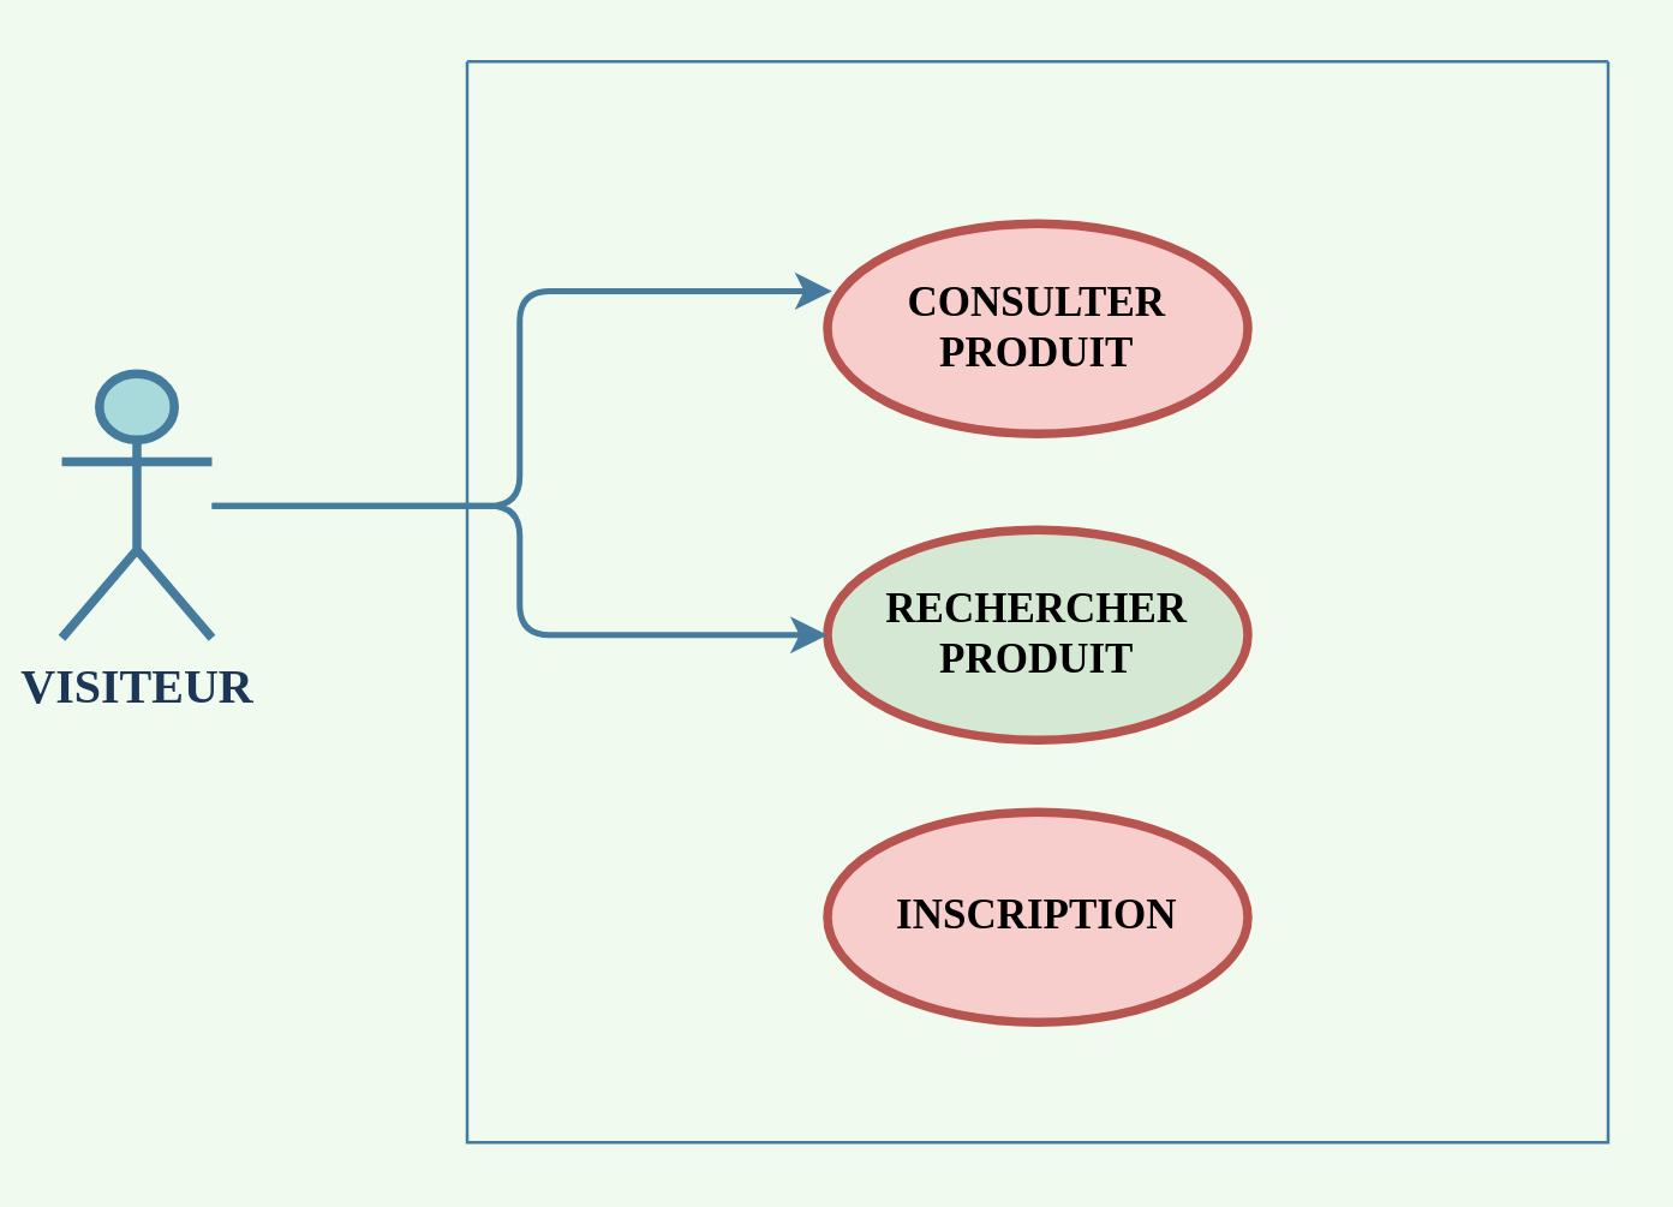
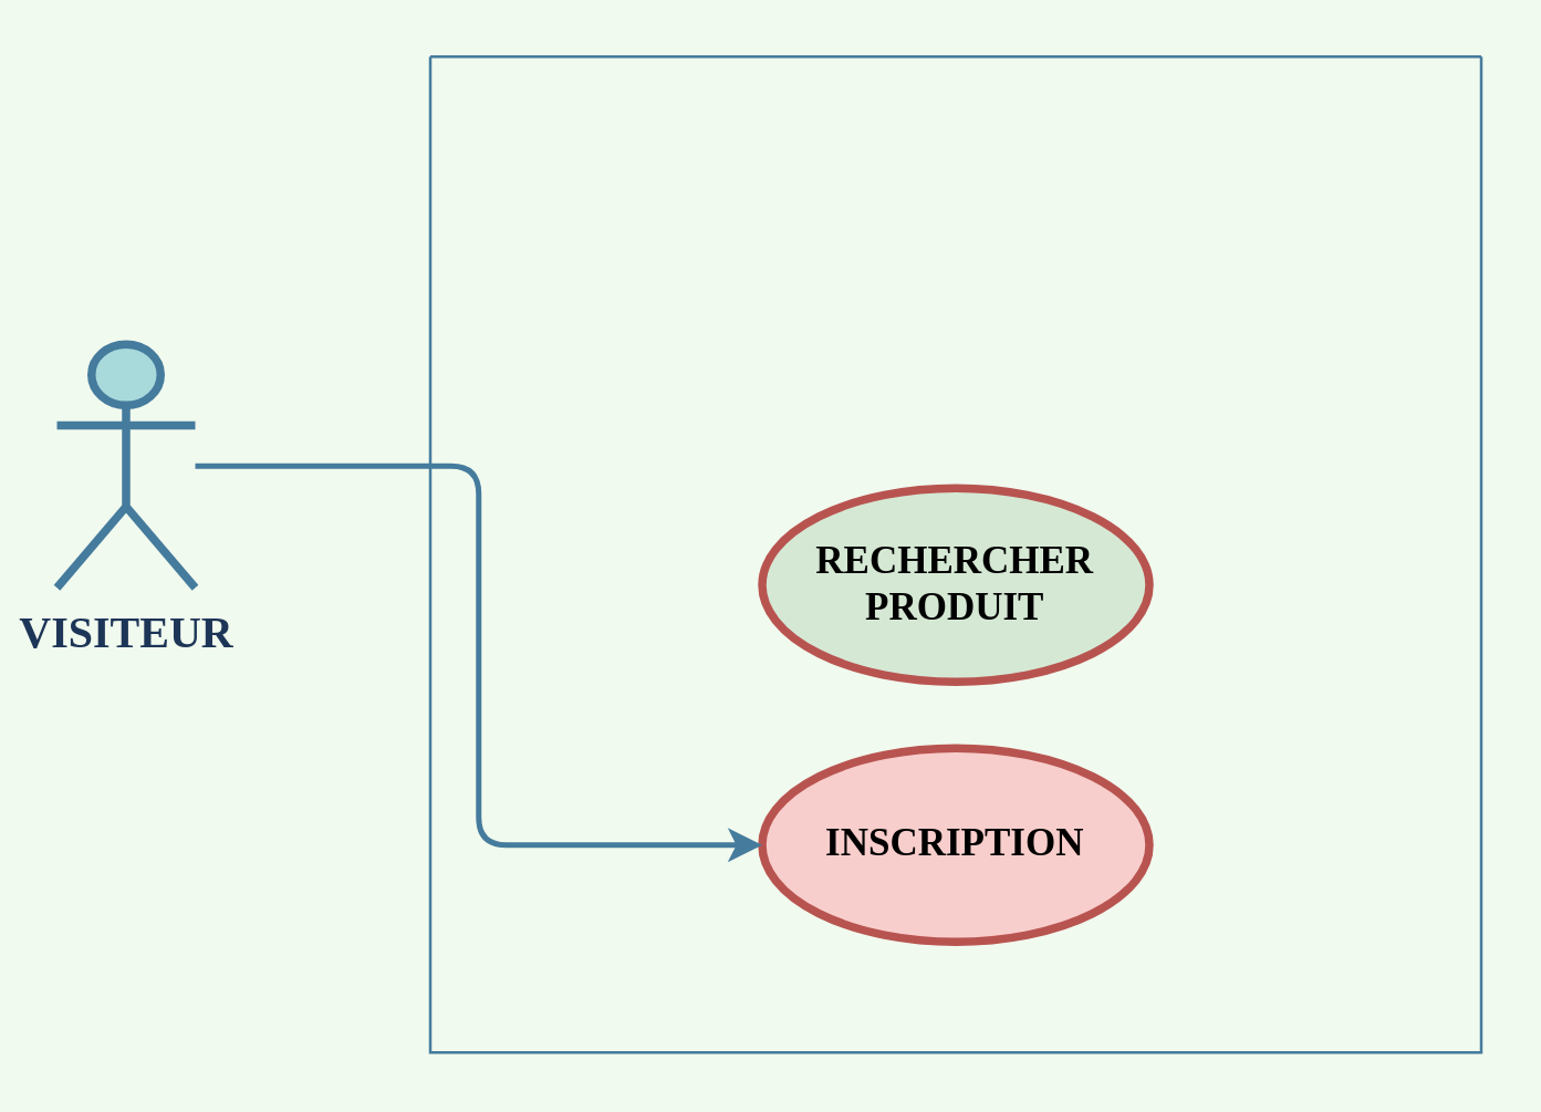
  <mxCell id="0" />
  <mxCell id="1" parent="0" />
  <mxCell id="2" value="" style="swimlane;startSize=0;rounded=0;shadow=0;glass=0;sketch=0;labelBackgroundColor=none;fillColor=#A8DADC;strokeColor=#457B9D;fontColor=#1D3557;" vertex="1" parent="1"><mxGeometry x="155" y="20" width="380" height="360" as="geometry" /></mxCell>
- <mxCell id="3" value="CONSULTER PRODUIT" style="ellipse;whiteSpace=wrap;html=1;rounded=0;labelBorderColor=none;sketch=0;fontFamily=Times New Roman;fontSize=14;strokeColor=#b85450;strokeWidth=3;fillColor=#f8cecc;fontStyle=1" vertex="1" parent="2"><mxGeometry x="120" y="54" width="140" height="70" as="geometry" /></mxCell>
  <mxCell id="4" value="RECHERCHER PRODUIT" style="ellipse;whiteSpace=wrap;html=1;rounded=0;labelBorderColor=none;sketch=0;fontFamily=Times New Roman;fontSize=14;strokeColor=#b85450;strokeWidth=3;fillColor=#d5e8d4;fontStyle=1;" vertex="1" parent="2"><mxGeometry x="120" y="156" width="140" height="70" as="geometry" /></mxCell>
  <mxCell id="5" value="INSCRIPTION" style="ellipse;whiteSpace=wrap;html=1;rounded=0;labelBorderColor=none;sketch=0;fontFamily=Times New Roman;fontSize=14;strokeColor=#b85450;strokeWidth=3;fillColor=#f8cecc;fontStyle=1" vertex="1" parent="2"><mxGeometry x="120" y="250" width="140" height="70" as="geometry" /></mxCell>
- <mxCell id="6" style="edgeStyle=orthogonalEdgeStyle;curved=0;rounded=1;sketch=0;orthogonalLoop=1;jettySize=auto;html=1;entryX=0.011;entryY=0.321;entryDx=0;entryDy=0;entryPerimeter=0;fontFamily=Times New Roman;fontSize=14;fontColor=#1D3557;strokeColor=#457B9D;fillColor=#A8DADC;strokeWidth=2;" edge="1" parent="1" source="8" target="3"><mxGeometry relative="1" as="geometry" /></mxCell>
- <mxCell id="7" style="edgeStyle=orthogonalEdgeStyle;curved=0;rounded=1;sketch=0;orthogonalLoop=1;jettySize=auto;html=1;fontFamily=Times New Roman;fontSize=14;fontColor=#1D3557;strokeColor=#457B9D;strokeWidth=2;fillColor=#A8DADC;" edge="1" parent="1" source="8" target="4"><mxGeometry relative="1" as="geometry" /></mxCell>
+ <mxCell id="7" style="edgeStyle=orthogonalEdgeStyle;curved=0;rounded=1;sketch=0;orthogonalLoop=1;jettySize=auto;html=1;entryX=0;entryY=0.5;entryDx=0;entryDy=0;fontFamily=Times New Roman;fontSize=14;fontColor=#1D3557;strokeColor=#457B9D;strokeWidth=2;fillColor=#A8DADC;" edge="1" parent="1" source="8" target="5"><mxGeometry relative="1" as="geometry" /></mxCell>
  <mxCell id="8" value="VISITEUR" style="shape=umlActor;verticalLabelPosition=bottom;verticalAlign=top;html=1;rounded=0;sketch=0;fontColor=#1D3557;strokeColor=#457B9D;fillColor=#A8DADC;strokeWidth=3;fontFamily=Times New Roman;fontSize=16;fontStyle=1;labelBorderColor=none;" vertex="1" parent="1"><mxGeometry x="20" y="124" width="50" height="88" as="geometry" /></mxCell>
